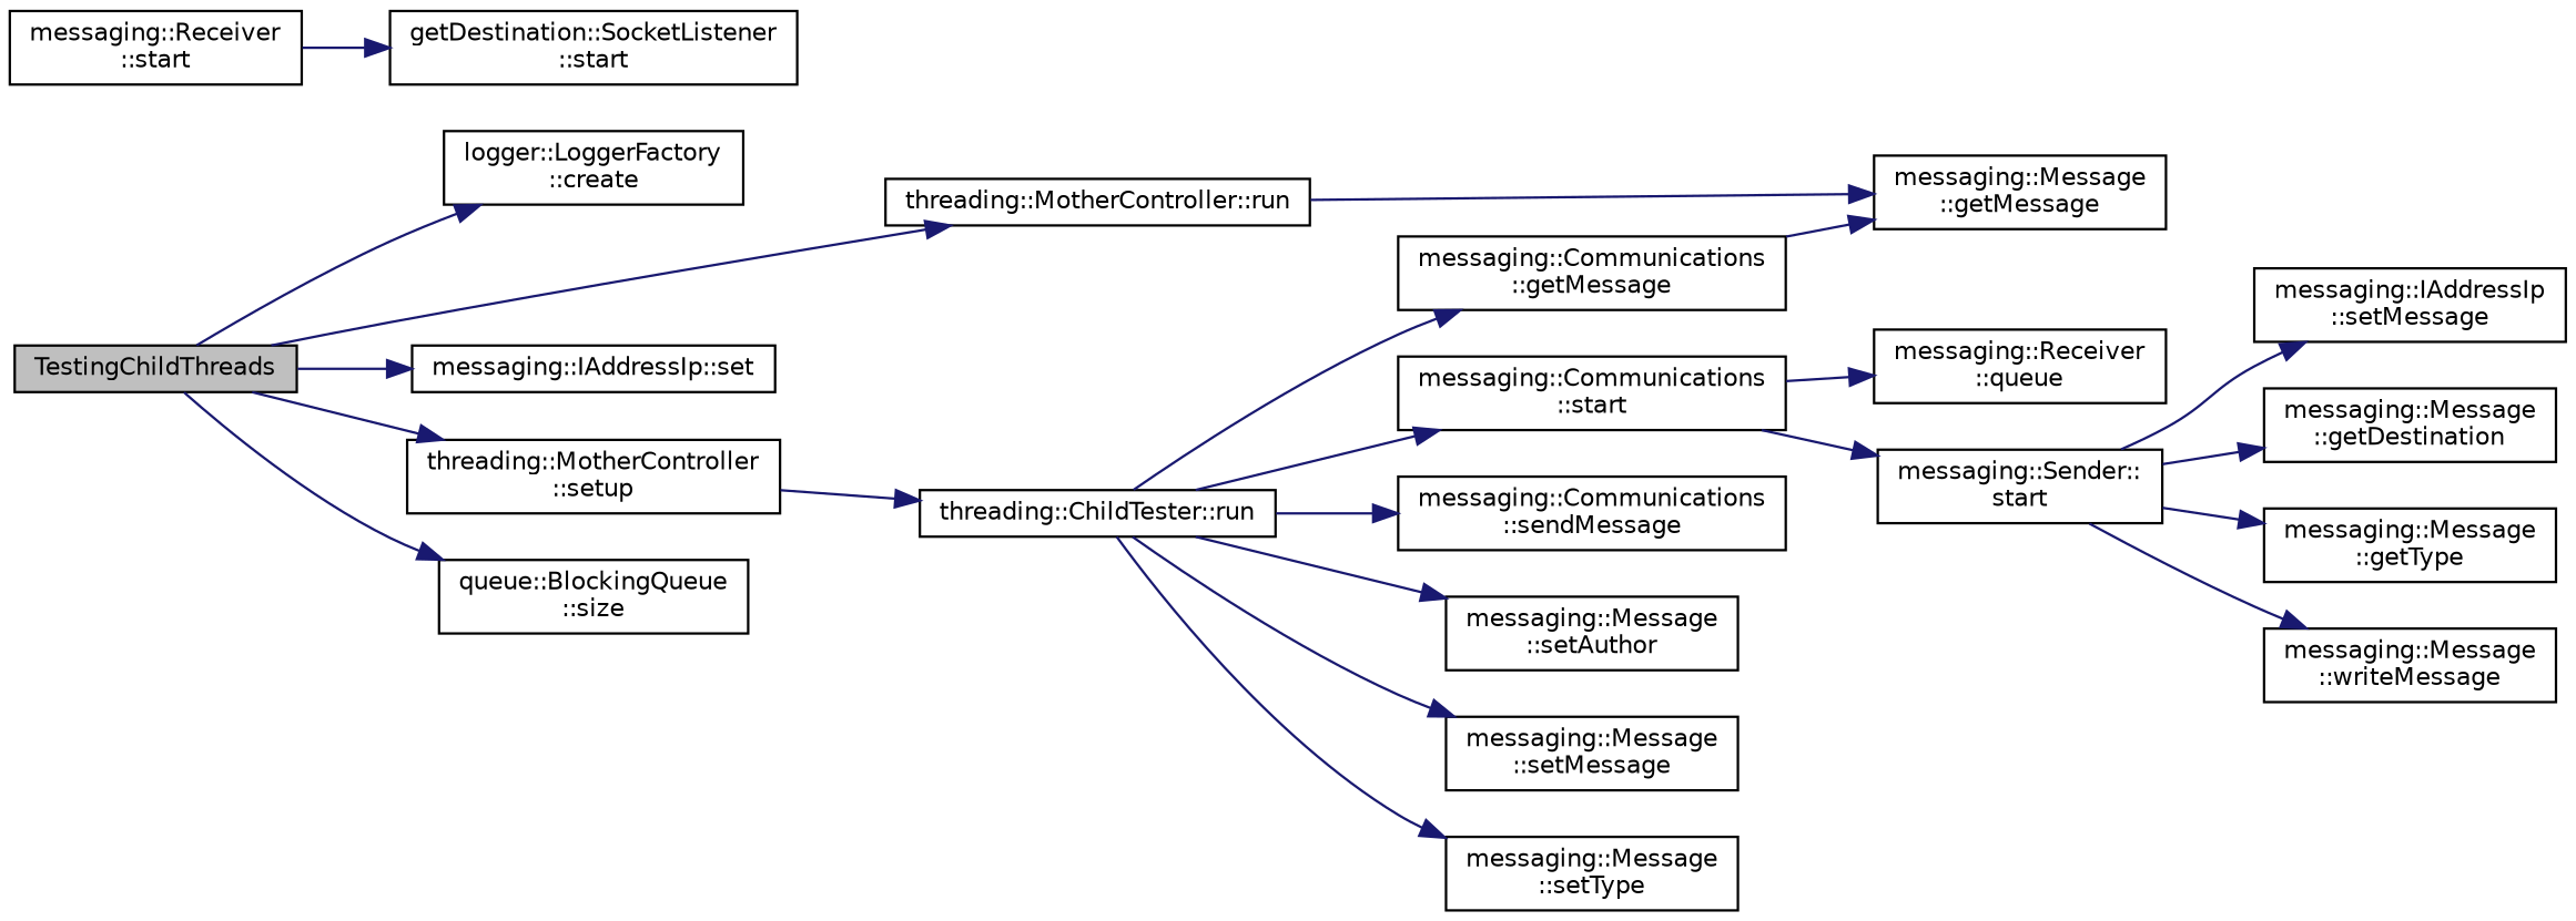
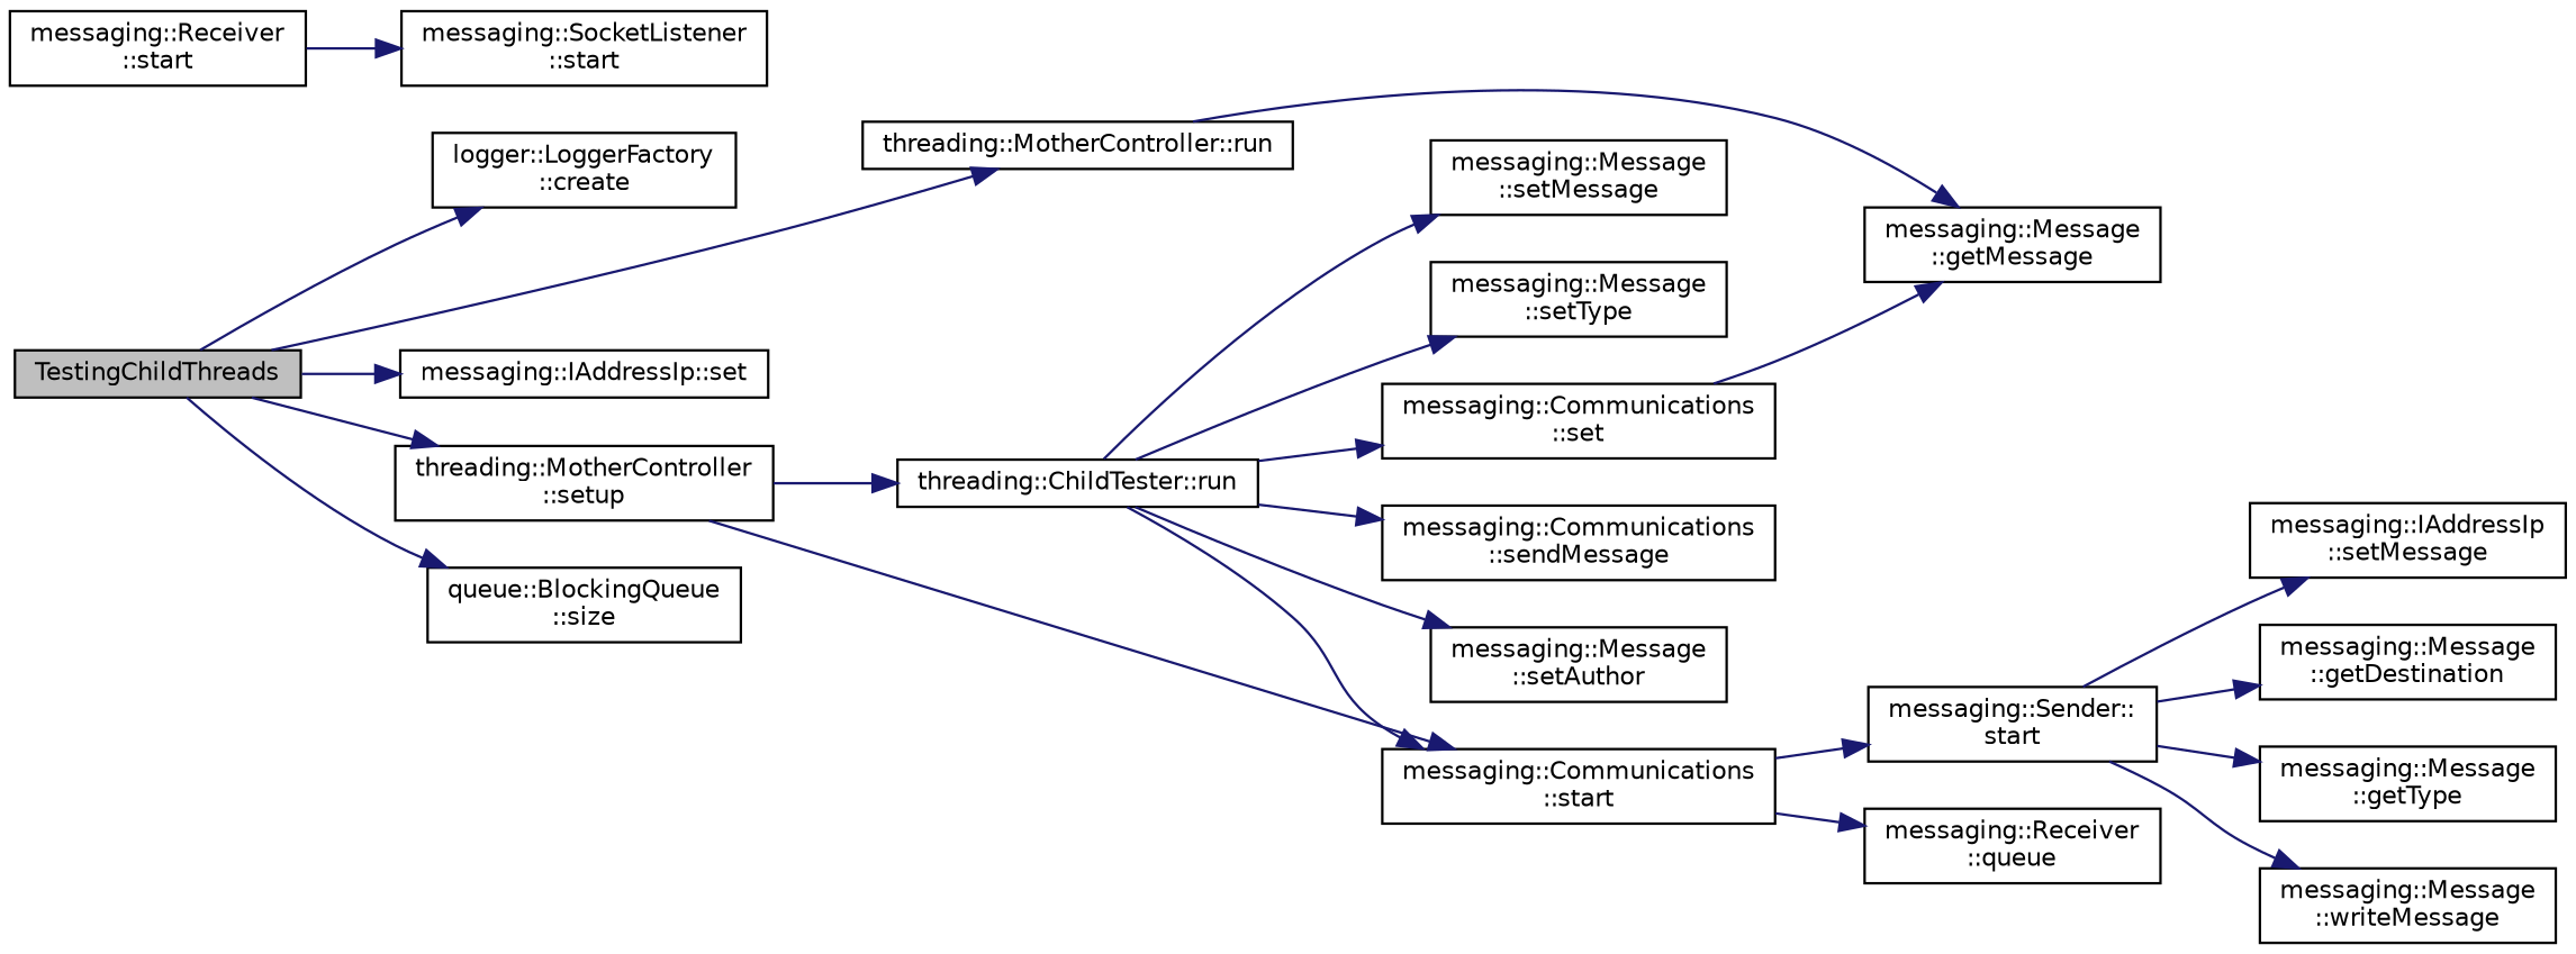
  digraph {
    rankdir=LR
    node [color=black fillcolor=white fontname=Helvetica fontsize=10 shape=record style=filled]
    edge [color=midnightblue fontname=Helvetica fontsize=10 labelfontname=Helvetica labelfontsize=10 style=solid]
    n1 [fillcolor=grey75 fontcolor=black height=0.2 label=TestingChildThreads width=0.4]
    n2 [height=0.2 label="logger::LoggerFactory\l::create" width=0.4]
    n3 [height=0.2 label="threading::MotherController::run" width=0.4]
    n4 [height=0.2 label="messaging::IAddressIp::set" width=0.4]
    n5 [height=0.2 label="threading::MotherController\l::setup" width=0.4]
    n6 [height=0.2 label="queue::BlockingQueue\l::size" width=0.4]
    n7 [height=0.2 label="messaging::Message\l::getMessage" width=0.4]
    n8 [height=0.2 label="threading::ChildTester::run" width=0.4]
    n9 [height=0.2 label="messaging::Communications\l::start" width=0.4]
-   n10 [height=0.2 label="messaging::Communications\l::getMessage" width=0.4]
+   n10 [height=0.2 label="messaging::Communications\l::set" width=0.4]
    n11 [height=0.2 label="messaging::Communications\l::sendMessage" width=0.4]
    n12 [height=0.2 label="messaging::Message\l::setAuthor" width=0.4]
    n13 [height=0.2 label="messaging::Message\l::setMessage" width=0.4]
    n14 [height=0.2 label="messaging::Message\l::setType" width=0.4]
    n15 [height=0.2 label="messaging::Receiver\l::queue" width=0.4]
    n16 [height=0.2 label="messaging::Sender::\lstart" width=0.4]
    n17 [height=0.2 label="messaging::IAddressIp\l::setMessage" width=0.4]
    n18 [height=0.2 label="messaging::Message\l::getDestination" width=0.4]
    n19 [height=0.2 label="messaging::Message\l::getType" width=0.4]
    n20 [height=0.2 label="messaging::Message\l::writeMessage" width=0.4]
    n21 [height=0.2 label="messaging::Receiver\l::start" width=0.4]
-   n22 [height=0.2 label="getDestination::SocketListener\l::start" width=0.4]
+   n22 [height=0.2 label="messaging::SocketListener\l::start" width=0.4]
    n1 -> n2
    n1 -> n3
    n1 -> n4
    n1 -> n5
    n1 -> n6
    n3 -> n7
    n5 -> n8
+   n5 -> n9
    n8 -> n9
    n8 -> n10
    n8 -> n11
    n8 -> n12
    n8 -> n13
    n8 -> n14
    n9 -> n15
    n9 -> n16
    n10 -> n7
    n16 -> n17
    n16 -> n18
    n16 -> n19
    n16 -> n20
    n21 -> n22
  }
